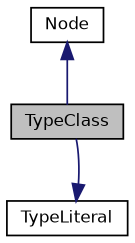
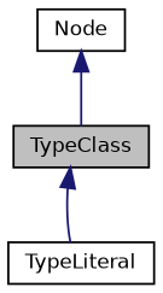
  digraph {
    node [color=black fillcolor=white fontname=Helvetica fontsize=10 shape=record style=filled]
    edge [color=midnightblue dir=back fontname=Helvetica fontsize=10 labelfontname=Helvetica labelfontsize=10 style=solid]
    n1 [fillcolor=grey75 fontcolor=black height=0.2 label=TypeClass width=0.4]
    n2 [height=0.2 label=TypeLiteral width=0.4]
    n3 [height=0.2 label="Node" width=0.4]
-   n2 -> n1
+   n1 -> n2
    n3 -> n1
  }
